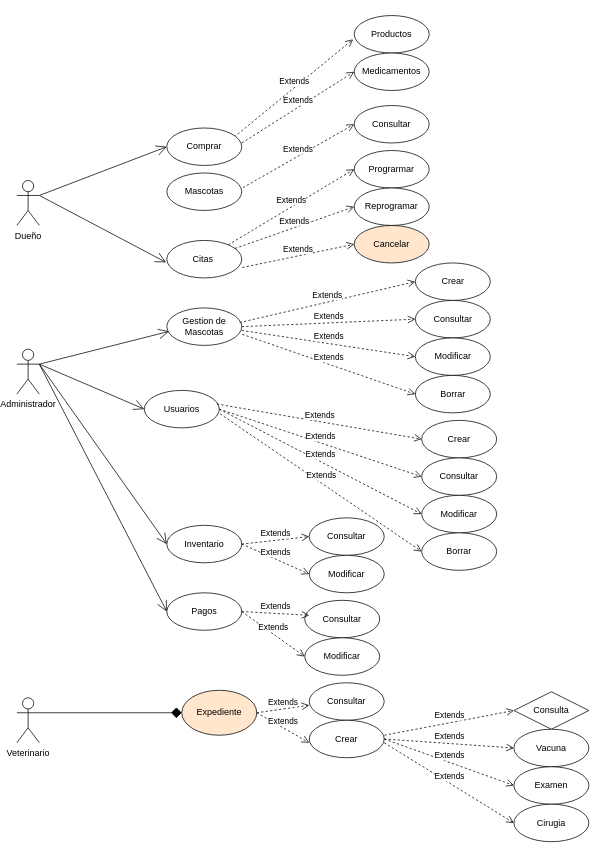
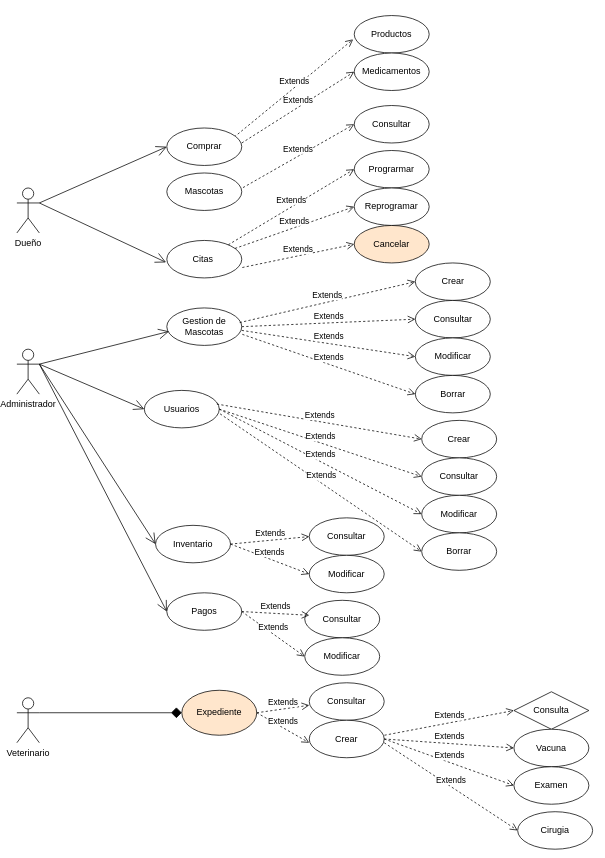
  <mxCell id="0" />
  <mxCell id="1" parent="0" />
  <mxCell id="2" value="Veterinario" style="shape=umlActor;verticalLabelPosition=bottom;verticalAlign=top;html=1;outlineConnect=0;" vertex="1" parent="1"><mxGeometry x="20" y="930" width="30" height="60" as="geometry" /></mxCell>
- <mxCell id="3" value="Dueño" style="shape=umlActor;verticalLabelPosition=bottom;verticalAlign=top;html=1;outlineConnect=0;" vertex="1" parent="1"><mxGeometry x="20" y="240" width="30" height="60" as="geometry" /></mxCell>
+ <mxCell id="3" value="Dueño" style="shape=umlActor;verticalLabelPosition=bottom;verticalAlign=top;html=1;outlineConnect=0;" vertex="1" parent="1"><mxGeometry x="20" y="250" width="30" height="60" as="geometry" /></mxCell>
  <mxCell id="4" value="Administrador" style="shape=umlActor;verticalLabelPosition=bottom;verticalAlign=top;html=1;outlineConnect=0;" vertex="1" parent="1"><mxGeometry x="20" y="465" width="30" height="60" as="geometry" /></mxCell>
  <mxCell id="5" value="Expediente" style="ellipse;whiteSpace=wrap;html=1;fillColor=#ffe6cc;" vertex="1" parent="1"><mxGeometry x="240" y="920" width="100" height="60" as="geometry" /></mxCell>
  <mxCell id="6" value="Extends" style="html=1;verticalAlign=bottom;endArrow=open;dashed=1;endSize=8;curved=0;rounded=0;exitX=1;exitY=0.5;exitDx=0;exitDy=0;entryX=0;entryY=0.5;entryDx=0;entryDy=0;" edge="1" parent="1" target="19"><mxGeometry relative="1" as="geometry"><mxPoint x="320" y="190" as="sourcePoint" /><mxPoint x="500" y="240" as="targetPoint" /></mxGeometry></mxCell>
  <mxCell id="7" value="Extends" style="html=1;verticalAlign=bottom;endArrow=open;dashed=1;endSize=8;curved=0;rounded=0;exitX=1;exitY=0.367;exitDx=0;exitDy=0;exitPerimeter=0;entryX=-0.015;entryY=0.635;entryDx=0;entryDy=0;entryPerimeter=0;" edge="1" parent="1" target="16"><mxGeometry relative="1" as="geometry"><mxPoint x="310" y="182.02" as="sourcePoint" /><mxPoint x="470" y="120" as="targetPoint" /></mxGeometry></mxCell>
  <mxCell id="8" value="Extends" style="html=1;verticalAlign=bottom;endArrow=open;dashed=1;endSize=8;curved=0;rounded=0;entryX=0;entryY=0.5;entryDx=0;entryDy=0;" edge="1" parent="1" source="10" target="15"><mxGeometry relative="1" as="geometry"><mxPoint x="320" y="280" as="sourcePoint" /><mxPoint x="483.9" y="312.6" as="targetPoint" /></mxGeometry></mxCell>
  <mxCell id="9" value="Comprar" style="ellipse;whiteSpace=wrap;html=1;" vertex="1" parent="1"><mxGeometry x="220" y="170" width="100" height="50" as="geometry" /></mxCell>
  <mxCell id="10" value="Citas&amp;nbsp;" style="ellipse;whiteSpace=wrap;html=1;" vertex="1" parent="1"><mxGeometry x="220" y="320" width="100" height="50" as="geometry" /></mxCell>
  <mxCell id="11" value="Mascotas" style="ellipse;whiteSpace=wrap;html=1;" vertex="1" parent="1"><mxGeometry x="220" y="230" width="100" height="50" as="geometry" /></mxCell>
  <mxCell id="12" value="" style="endArrow=open;endFill=1;endSize=12;html=1;rounded=0;exitX=1;exitY=0.333;exitDx=0;exitDy=0;exitPerimeter=0;entryX=0;entryY=0.5;entryDx=0;entryDy=0;" edge="1" parent="1" source="3" target="9"><mxGeometry width="160" relative="1" as="geometry"><mxPoint x="10" y="-10.43" as="sourcePoint" /><mxPoint x="170" y="-10.43" as="targetPoint" /></mxGeometry></mxCell>
  <mxCell id="13" value="" style="endArrow=open;endFill=1;endSize=12;html=1;rounded=0;entryX=-0.01;entryY=0.584;entryDx=0;entryDy=0;entryPerimeter=0;exitX=1;exitY=0.333;exitDx=0;exitDy=0;exitPerimeter=0;" edge="1" parent="1" source="3" target="10"><mxGeometry width="160" relative="1" as="geometry"><mxPoint x="0" y="80" as="sourcePoint" /><mxPoint x="160" y="80" as="targetPoint" /></mxGeometry></mxCell>
  <mxCell id="14" value="Gestion de Mascotas" style="ellipse;whiteSpace=wrap;html=1;" vertex="1" parent="1"><mxGeometry x="220" y="410" width="100" height="50" as="geometry" /></mxCell>
  <mxCell id="15" value="Prograrmar" style="ellipse;whiteSpace=wrap;html=1;" vertex="1" parent="1"><mxGeometry x="470" y="200" width="100" height="50" as="geometry" /></mxCell>
  <mxCell id="16" value="Productos" style="ellipse;whiteSpace=wrap;html=1;" vertex="1" parent="1"><mxGeometry x="470" y="20" width="100" height="50" as="geometry" /></mxCell>
  <mxCell id="17" value="Pagos" style="ellipse;whiteSpace=wrap;html=1;" vertex="1" parent="1"><mxGeometry x="220" y="790" width="100" height="50" as="geometry" /></mxCell>
- <mxCell id="18" value="Inventario" style="ellipse;whiteSpace=wrap;html=1;" vertex="1" parent="1"><mxGeometry x="220" y="700" width="100" height="50" as="geometry" /></mxCell>
+ <mxCell id="18" value="Inventario" style="ellipse;whiteSpace=wrap;html=1;" vertex="1" parent="1"><mxGeometry x="205" y="700" width="100" height="50" as="geometry" /></mxCell>
  <mxCell id="19" value="Medicamentos" style="ellipse;whiteSpace=wrap;html=1;" vertex="1" parent="1"><mxGeometry x="470" y="70" width="100" height="50" as="geometry" /></mxCell>
  <mxCell id="20" value="Usuarios" style="ellipse;whiteSpace=wrap;html=1;" vertex="1" parent="1"><mxGeometry x="190" y="520" width="100" height="50" as="geometry" /></mxCell>
  <mxCell id="21" value="" style="endArrow=open;endFill=1;endSize=12;html=1;rounded=0;entryX=0;entryY=0.5;entryDx=0;entryDy=0;exitX=1;exitY=0.333;exitDx=0;exitDy=0;exitPerimeter=0;" edge="1" parent="1" source="4" target="17"><mxGeometry width="160" relative="1" as="geometry"><mxPoint x="10" y="300" as="sourcePoint" /><mxPoint x="130" y="430" as="targetPoint" /></mxGeometry></mxCell>
  <mxCell id="22" value="" style="endArrow=open;endFill=1;endSize=12;html=1;rounded=0;entryX=0;entryY=0.5;entryDx=0;entryDy=0;exitX=1;exitY=0.333;exitDx=0;exitDy=0;exitPerimeter=0;" edge="1" parent="1" source="4" target="20"><mxGeometry width="160" relative="1" as="geometry"><mxPoint x="50" y="235" as="sourcePoint" /><mxPoint x="170" y="270" as="targetPoint" /></mxGeometry></mxCell>
  <mxCell id="23" value="" style="endArrow=open;endFill=1;endSize=12;html=1;rounded=0;entryX=0.03;entryY=0.626;entryDx=0;entryDy=0;entryPerimeter=0;exitX=1;exitY=0.333;exitDx=0;exitDy=0;exitPerimeter=0;" edge="1" parent="1" source="4" target="14"><mxGeometry width="160" relative="1" as="geometry"><mxPoint x="50" y="210" as="sourcePoint" /><mxPoint x="170" y="190" as="targetPoint" /></mxGeometry></mxCell>
  <mxCell id="24" value="" style="endArrow=open;endFill=1;endSize=12;html=1;rounded=0;entryX=0;entryY=0.5;entryDx=0;entryDy=0;exitX=1;exitY=0.333;exitDx=0;exitDy=0;exitPerimeter=0;" edge="1" parent="1" source="4" target="18"><mxGeometry width="160" relative="1" as="geometry"><mxPoint x="50" y="240" as="sourcePoint" /><mxPoint x="170" y="305" as="targetPoint" /></mxGeometry></mxCell>
  <mxCell id="25" value="" style="endArrow=diamond;endFill=1;endSize=12;html=1;rounded=0;entryX=0;entryY=0.5;entryDx=0;entryDy=0;exitX=1;exitY=0.333;exitDx=0;exitDy=0;exitPerimeter=0;" edge="1" parent="1" source="2" target="5"><mxGeometry width="160" relative="1" as="geometry"><mxPoint x="60" y="440" as="sourcePoint" /><mxPoint x="180" y="570" as="targetPoint" /></mxGeometry></mxCell>
  <mxCell id="26" value="Extends" style="html=1;verticalAlign=bottom;endArrow=open;dashed=1;endSize=8;curved=0;rounded=0;entryX=0;entryY=0.5;entryDx=0;entryDy=0;" edge="1" parent="1" target="27" source="10"><mxGeometry relative="1" as="geometry"><mxPoint x="320" y="330" as="sourcePoint" /><mxPoint x="483.9" y="362.6" as="targetPoint" /></mxGeometry></mxCell>
  <mxCell id="27" value="Reprogramar" style="ellipse;whiteSpace=wrap;html=1;" vertex="1" parent="1"><mxGeometry x="470" y="250" width="100" height="50" as="geometry" /></mxCell>
  <mxCell id="28" value="Extends" style="html=1;verticalAlign=bottom;endArrow=open;dashed=1;endSize=8;curved=0;rounded=0;entryX=0;entryY=0.5;entryDx=0;entryDy=0;exitX=1.007;exitY=0.722;exitDx=0;exitDy=0;exitPerimeter=0;" edge="1" parent="1" target="29" source="10"><mxGeometry relative="1" as="geometry"><mxPoint x="330" y="327" as="sourcePoint" /><mxPoint x="493.9" y="412.6" as="targetPoint" /></mxGeometry></mxCell>
  <mxCell id="29" value="Cancelar" style="ellipse;whiteSpace=wrap;html=1;fillColor=#ffe6cc;" vertex="1" parent="1"><mxGeometry x="470" y="300" width="100" height="50" as="geometry" /></mxCell>
  <mxCell id="30" value="Consultar" style="ellipse;whiteSpace=wrap;html=1;" vertex="1" parent="1"><mxGeometry x="470" y="140" width="100" height="50" as="geometry" /></mxCell>
  <mxCell id="31" value="Extends" style="html=1;verticalAlign=bottom;endArrow=open;dashed=1;endSize=8;curved=0;rounded=0;entryX=0;entryY=0.5;entryDx=0;entryDy=0;exitX=1.016;exitY=0.391;exitDx=0;exitDy=0;exitPerimeter=0;" edge="1" parent="1" source="11" target="30"><mxGeometry relative="1" as="geometry"><mxPoint x="320" y="253" as="sourcePoint" /><mxPoint x="483" y="180" as="targetPoint" /></mxGeometry></mxCell>
  <mxCell id="32" value="Extends" style="html=1;verticalAlign=bottom;endArrow=open;dashed=1;endSize=8;curved=0;rounded=0;entryX=0;entryY=0.5;entryDx=0;entryDy=0;exitX=0.972;exitY=0.391;exitDx=0;exitDy=0;exitPerimeter=0;" edge="1" parent="1" target="33" source="14"><mxGeometry relative="1" as="geometry"><mxPoint x="388.5" y="478" as="sourcePoint" /><mxPoint x="565.4" y="462.6" as="targetPoint" /></mxGeometry></mxCell>
  <mxCell id="33" value="Crear" style="ellipse;whiteSpace=wrap;html=1;" vertex="1" parent="1"><mxGeometry x="551.5" y="350" width="100" height="50" as="geometry" /></mxCell>
  <mxCell id="34" value="Extends" style="html=1;verticalAlign=bottom;endArrow=open;dashed=1;endSize=8;curved=0;rounded=0;entryX=0;entryY=0.5;entryDx=0;entryDy=0;exitX=1;exitY=0.5;exitDx=0;exitDy=0;" edge="1" parent="1" target="35" source="14"><mxGeometry relative="1" as="geometry"><mxPoint x="397.5" y="486" as="sourcePoint" /><mxPoint x="565.4" y="512.6" as="targetPoint" /></mxGeometry></mxCell>
  <mxCell id="35" value="Consultar" style="ellipse;whiteSpace=wrap;html=1;" vertex="1" parent="1"><mxGeometry x="551.5" y="400" width="100" height="50" as="geometry" /></mxCell>
  <mxCell id="36" value="Extends" style="html=1;verticalAlign=bottom;endArrow=open;dashed=1;endSize=8;curved=0;rounded=0;entryX=0;entryY=0.5;entryDx=0;entryDy=0;" edge="1" parent="1" target="37"><mxGeometry relative="1" as="geometry"><mxPoint x="320" y="440" as="sourcePoint" /><mxPoint x="575.4" y="562.6" as="targetPoint" /></mxGeometry></mxCell>
  <mxCell id="37" value="Modificar" style="ellipse;whiteSpace=wrap;html=1;" vertex="1" parent="1"><mxGeometry x="551.5" y="450" width="100" height="50" as="geometry" /></mxCell>
  <mxCell id="38" value="Extends" style="html=1;verticalAlign=bottom;endArrow=open;dashed=1;endSize=8;curved=0;rounded=0;entryX=0;entryY=0.5;entryDx=0;entryDy=0;exitX=1.007;exitY=0.704;exitDx=0;exitDy=0;exitPerimeter=0;" edge="1" parent="1" target="39" source="14"><mxGeometry relative="1" as="geometry"><mxPoint x="320" y="490" as="sourcePoint" /><mxPoint x="575.4" y="612.6" as="targetPoint" /></mxGeometry></mxCell>
  <mxCell id="39" value="Borrar" style="ellipse;whiteSpace=wrap;html=1;" vertex="1" parent="1"><mxGeometry x="551.5" y="500" width="100" height="50" as="geometry" /></mxCell>
  <mxCell id="40" value="Extends" style="html=1;verticalAlign=bottom;endArrow=open;dashed=1;endSize=8;curved=0;rounded=0;entryX=0;entryY=0.5;entryDx=0;entryDy=0;exitX=0.968;exitY=0.365;exitDx=0;exitDy=0;exitPerimeter=0;" edge="1" parent="1" target="41" source="20"><mxGeometry relative="1" as="geometry"><mxPoint x="320" y="510" as="sourcePoint" /><mxPoint x="568.4" y="672.6" as="targetPoint" /></mxGeometry></mxCell>
  <mxCell id="41" value="Crear" style="ellipse;whiteSpace=wrap;html=1;" vertex="1" parent="1"><mxGeometry x="560" y="560" width="100" height="50" as="geometry" /></mxCell>
  <mxCell id="42" value="Extends" style="html=1;verticalAlign=bottom;endArrow=open;dashed=1;endSize=8;curved=0;rounded=0;entryX=0;entryY=0.5;entryDx=0;entryDy=0;exitX=1;exitY=0.5;exitDx=0;exitDy=0;" edge="1" parent="1" target="43" source="20"><mxGeometry relative="1" as="geometry"><mxPoint x="320" y="560" as="sourcePoint" /><mxPoint x="568.4" y="722.6" as="targetPoint" /></mxGeometry></mxCell>
  <mxCell id="43" value="Consultar" style="ellipse;whiteSpace=wrap;html=1;" vertex="1" parent="1"><mxGeometry x="560" y="610" width="100" height="50" as="geometry" /></mxCell>
  <mxCell id="44" value="Extends" style="html=1;verticalAlign=bottom;endArrow=open;dashed=1;endSize=8;curved=0;rounded=0;entryX=0;entryY=0.5;entryDx=0;entryDy=0;exitX=1;exitY=0.5;exitDx=0;exitDy=0;" edge="1" parent="1" target="45" source="20"><mxGeometry relative="1" as="geometry"><mxPoint x="300" y="570" as="sourcePoint" /><mxPoint x="578.4" y="772.6" as="targetPoint" /></mxGeometry></mxCell>
  <mxCell id="45" value="Modificar" style="ellipse;whiteSpace=wrap;html=1;" vertex="1" parent="1"><mxGeometry x="560" y="660" width="100" height="50" as="geometry" /></mxCell>
  <mxCell id="46" value="Extends" style="html=1;verticalAlign=bottom;endArrow=open;dashed=1;endSize=8;curved=0;rounded=0;entryX=0;entryY=0.5;entryDx=0;entryDy=0;exitX=1.011;exitY=0.626;exitDx=0;exitDy=0;exitPerimeter=0;" edge="1" parent="1" target="47" source="20"><mxGeometry relative="1" as="geometry"><mxPoint x="280" y="580" as="sourcePoint" /><mxPoint x="578.4" y="822.6" as="targetPoint" /></mxGeometry></mxCell>
  <mxCell id="47" value="Borrar" style="ellipse;whiteSpace=wrap;html=1;" vertex="1" parent="1"><mxGeometry x="560" y="710" width="100" height="50" as="geometry" /></mxCell>
  <mxCell id="48" value="Extends" style="html=1;verticalAlign=bottom;endArrow=open;dashed=1;endSize=8;curved=0;rounded=0;entryX=0;entryY=0.5;entryDx=0;entryDy=0;exitX=1;exitY=0.5;exitDx=0;exitDy=0;" edge="1" parent="1" target="49" source="18"><mxGeometry relative="1" as="geometry"><mxPoint x="319" y="706" as="sourcePoint" /><mxPoint x="597.4" y="883.6" as="targetPoint" /></mxGeometry></mxCell>
  <mxCell id="49" value="Consultar" style="ellipse;whiteSpace=wrap;html=1;" vertex="1" parent="1"><mxGeometry x="410" y="690" width="100" height="50" as="geometry" /></mxCell>
  <mxCell id="50" value="Extends" style="html=1;verticalAlign=bottom;endArrow=open;dashed=1;endSize=8;curved=0;rounded=0;entryX=0;entryY=0.5;entryDx=0;entryDy=0;exitX=1;exitY=0.5;exitDx=0;exitDy=0;" edge="1" parent="1" target="51" source="18"><mxGeometry relative="1" as="geometry"><mxPoint x="318" y="700" as="sourcePoint" /><mxPoint x="607.4" y="933.6" as="targetPoint" /></mxGeometry></mxCell>
  <mxCell id="51" value="Modificar" style="ellipse;whiteSpace=wrap;html=1;" vertex="1" parent="1"><mxGeometry x="410" y="740" width="100" height="50" as="geometry" /></mxCell>
  <mxCell id="52" value="Extends" style="html=1;verticalAlign=bottom;endArrow=open;dashed=1;endSize=8;curved=0;rounded=0;entryX=0;entryY=0.5;entryDx=0;entryDy=0;exitX=1;exitY=0.5;exitDx=0;exitDy=0;" edge="1" parent="1" source="5"><mxGeometry relative="1" as="geometry"><mxPoint x="360" y="940" as="sourcePoint" /><mxPoint x="410" y="940" as="targetPoint" /></mxGeometry></mxCell>
  <mxCell id="53" value="Extends" style="html=1;verticalAlign=bottom;endArrow=open;dashed=1;endSize=8;curved=0;rounded=0;entryX=0;entryY=0.5;entryDx=0;entryDy=0;" edge="1" parent="1"><mxGeometry relative="1" as="geometry"><mxPoint x="340" y="950" as="sourcePoint" /><mxPoint x="410" y="990" as="targetPoint" /></mxGeometry></mxCell>
  <mxCell id="54" value="Consultar" style="ellipse;whiteSpace=wrap;html=1;" vertex="1" parent="1"><mxGeometry x="404" y="800" width="100" height="50" as="geometry" /></mxCell>
  <mxCell id="55" value="Modificar" style="ellipse;whiteSpace=wrap;html=1;" vertex="1" parent="1"><mxGeometry x="404" y="850" width="100" height="50" as="geometry" /></mxCell>
  <mxCell id="56" value="Consultar" style="ellipse;whiteSpace=wrap;html=1;" vertex="1" parent="1"><mxGeometry x="410" y="910" width="100" height="50" as="geometry" /></mxCell>
  <mxCell id="57" value="Crear" style="ellipse;whiteSpace=wrap;html=1;" vertex="1" parent="1"><mxGeometry x="410" y="960" width="100" height="50" as="geometry" /></mxCell>
  <mxCell id="58" value="Extends" style="html=1;verticalAlign=bottom;endArrow=open;dashed=1;endSize=8;curved=0;rounded=0;entryX=0;entryY=0.5;entryDx=0;entryDy=0;exitX=1.003;exitY=0.4;exitDx=0;exitDy=0;exitPerimeter=0;" edge="1" parent="1" target="59" source="57"><mxGeometry relative="1" as="geometry"><mxPoint x="410" y="900" as="sourcePoint" /><mxPoint x="691.4" y="1034.6" as="targetPoint" /></mxGeometry></mxCell>
  <mxCell id="59" value="Consulta" style="rhombus;whiteSpace=wrap;html=1;" vertex="1" parent="1"><mxGeometry x="683" y="922" width="100" height="50" as="geometry" /></mxCell>
  <mxCell id="60" value="Extends" style="html=1;verticalAlign=bottom;endArrow=open;dashed=1;endSize=8;curved=0;rounded=0;entryX=0;entryY=0.5;entryDx=0;entryDy=0;exitX=1;exitY=0.5;exitDx=0;exitDy=0;" edge="1" parent="1" target="61" source="57"><mxGeometry relative="1" as="geometry"><mxPoint x="413" y="907" as="sourcePoint" /><mxPoint x="691.4" y="1084.6" as="targetPoint" /></mxGeometry></mxCell>
  <mxCell id="61" value="Vacuna" style="ellipse;whiteSpace=wrap;html=1;" vertex="1" parent="1"><mxGeometry x="683" y="972" width="100" height="50" as="geometry" /></mxCell>
  <mxCell id="62" value="Extends" style="html=1;verticalAlign=bottom;endArrow=open;dashed=1;endSize=8;curved=0;rounded=0;entryX=0;entryY=0.5;entryDx=0;entryDy=0;exitX=1;exitY=0.5;exitDx=0;exitDy=0;" edge="1" parent="1" target="63" source="57"><mxGeometry relative="1" as="geometry"><mxPoint x="413" y="907" as="sourcePoint" /><mxPoint x="701.4" y="1134.6" as="targetPoint" /></mxGeometry></mxCell>
  <mxCell id="63" value="Examen" style="ellipse;whiteSpace=wrap;html=1;" vertex="1" parent="1"><mxGeometry x="683" y="1022" width="100" height="50" as="geometry" /></mxCell>
  <mxCell id="64" value="Extends" style="html=1;verticalAlign=bottom;endArrow=open;dashed=1;endSize=8;curved=0;rounded=0;entryX=0;entryY=0.5;entryDx=0;entryDy=0;" edge="1" parent="1" target="65"><mxGeometry relative="1" as="geometry"><mxPoint x="510" y="990" as="sourcePoint" /><mxPoint x="701.4" y="1184.6" as="targetPoint" /></mxGeometry></mxCell>
- <mxCell id="65" value="Cirugia" style="ellipse;whiteSpace=wrap;html=1;" vertex="1" parent="1"><mxGeometry x="683" y="1072" width="100" height="50" as="geometry" /></mxCell>
+ <mxCell id="65" value="Cirugia" style="ellipse;whiteSpace=wrap;html=1;" vertex="1" parent="1"><mxGeometry x="688" y="1082" width="100" height="50" as="geometry" /></mxCell>
  <mxCell id="66" value="Extends" style="html=1;verticalAlign=bottom;endArrow=open;dashed=1;endSize=8;curved=0;rounded=0;entryX=0.06;entryY=0.4;entryDx=0;entryDy=0;entryPerimeter=0;exitX=1;exitY=0.5;exitDx=0;exitDy=0;" edge="1" parent="1" source="17" target="54"><mxGeometry relative="1" as="geometry"><mxPoint x="340" y="820" as="sourcePoint" /><mxPoint x="404" y="820" as="targetPoint" /></mxGeometry></mxCell>
  <mxCell id="67" value="Extends" style="html=1;verticalAlign=bottom;endArrow=open;dashed=1;endSize=8;curved=0;rounded=0;entryX=0;entryY=0.5;entryDx=0;entryDy=0;exitX=1;exitY=0.5;exitDx=0;exitDy=0;" edge="1" parent="1" source="17" target="55"><mxGeometry relative="1" as="geometry"><mxPoint x="340" y="810" as="sourcePoint" /><mxPoint x="404" y="870" as="targetPoint" /></mxGeometry></mxCell>
